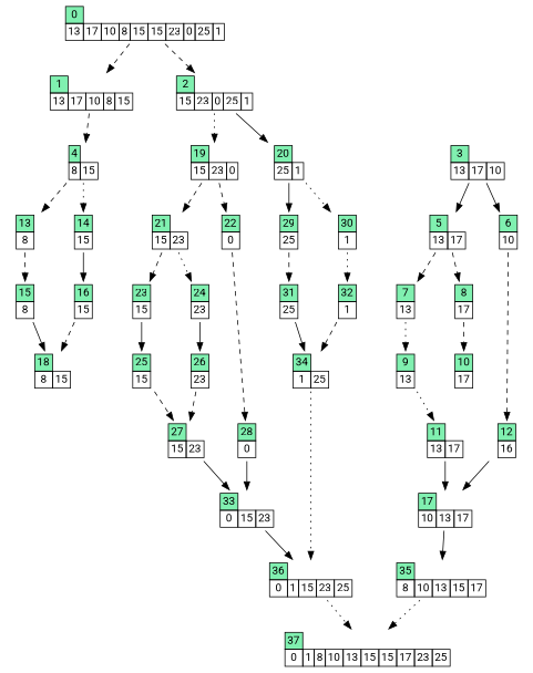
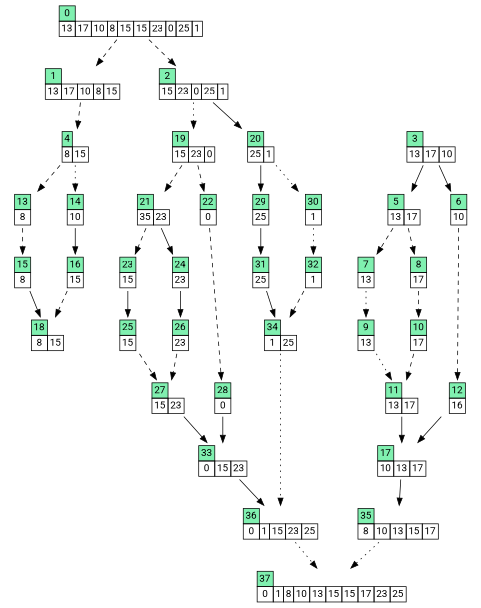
  digraph {
    fontname=Roboto
    node [fontname=Roboto shape=plaintext]
    edge [fontname=Roboto style=dashed]
    n1 [label=< <TABLE BORDER="0" CELLBORDER="1" CELLSPACING="0"> <TR><TD bgcolor="#80f0b0">0</TD></TR><TR><TD>13</TD> <TD>17</TD> <TD>10</TD> <TD>8</TD> <TD>15</TD> <TD>15</TD> <TD>23</TD> <TD>0</TD> <TD>25</TD> <TD>1</TD> </TR> </TABLE>>]
    n2 [label=< <TABLE BORDER="0" CELLBORDER="1" CELLSPACING="0"> <TR><TD bgcolor="#80f0b0">1</TD></TR><TR><TD>13</TD> <TD>17</TD> <TD>10</TD> <TD>8</TD> <TD>15</TD> </TR> </TABLE>>]
    n3 [label=< <TABLE BORDER="0" CELLBORDER="1" CELLSPACING="0"> <TR><TD bgcolor="#80f0b0">2</TD></TR><TR><TD>15</TD> <TD>23</TD> <TD>0</TD> <TD>25</TD> <TD>1</TD> </TR> </TABLE>>]
    n4 [label=< <TABLE BORDER="0" CELLBORDER="1" CELLSPACING="0"> <TR><TD bgcolor="#80f0b0">4</TD></TR><TR><TD>8</TD> <TD>15</TD> </TR> </TABLE>>]
    n5 [label=< <TABLE BORDER="0" CELLBORDER="1" CELLSPACING="0"> <TR><TD bgcolor="#80f0b0">19</TD></TR><TR><TD>15</TD> <TD>23</TD> <TD>0</TD> </TR> </TABLE>>]
    n6 [label=< <TABLE BORDER="0" CELLBORDER="1" CELLSPACING="0"> <TR><TD bgcolor="#80f0b0">20</TD></TR><TR><TD>25</TD> <TD>1</TD> </TR> </TABLE>>]
    n7 [label=< <TABLE BORDER="0" CELLBORDER="1" CELLSPACING="0"> <TR><TD bgcolor="#80f0b0">3</TD></TR><TR><TD>13</TD> <TD>17</TD> <TD>10</TD> </TR> </TABLE>>]
    n8 [label=< <TABLE BORDER="0" CELLBORDER="1" CELLSPACING="0"> <TR><TD bgcolor="#80f0b0">5</TD></TR><TR><TD>13</TD> <TD>17</TD> </TR> </TABLE>>]
    n9 [label=< <TABLE BORDER="0" CELLBORDER="1" CELLSPACING="0"> <TR><TD bgcolor="#80f0b0">6</TD></TR><TR><TD>10</TD> </TR> </TABLE>>]
    n10 [label=< <TABLE BORDER="0" CELLBORDER="1" CELLSPACING="0"> <TR><TD bgcolor="#80f0b0">13</TD></TR><TR><TD>8</TD> </TR> </TABLE>>]
-   n11 [label=< <TABLE BORDER="0" CELLBORDER="1" CELLSPACING="0"> <TR><TD bgcolor="#80f0b0">14</TD></TR><TR><TD>15</TD> </TR> </TABLE>>]
-   n12 [label=< <TABLE BORDER="0" CELLBORDER="1" CELLSPACING="0"> <TR><TD bgcolor="#80f0b0">21</TD></TR><TR><TD>15</TD> <TD>23</TD> </TR> </TABLE>>]
+   n11 [label=< <TABLE BORDER="0" CELLBORDER="1" CELLSPACING="0"> <TR><TD bgcolor="#80f0b0">14</TD></TR><TR><TD>10</TD> </TR> </TABLE>>]
+   n12 [label=< <TABLE BORDER="0" CELLBORDER="1" CELLSPACING="0"> <TR><TD bgcolor="#80f0b0">21</TD></TR><TR><TD>35</TD> <TD>23</TD> </TR> </TABLE>>]
    n13 [label=< <TABLE BORDER="0" CELLBORDER="1" CELLSPACING="0"> <TR><TD bgcolor="#80f0b0">22</TD></TR><TR><TD>0</TD> </TR> </TABLE>>]
    n14 [label=< <TABLE BORDER="0" CELLBORDER="1" CELLSPACING="0"> <TR><TD bgcolor="#80f0b0">29</TD></TR><TR><TD>25</TD> </TR> </TABLE>>]
    n15 [label=< <TABLE BORDER="0" CELLBORDER="1" CELLSPACING="0"> <TR><TD bgcolor="#80f0b0">30</TD></TR><TR><TD>1</TD> </TR> </TABLE>>]
    n16 [label=< <TABLE BORDER="0" CELLBORDER="1" CELLSPACING="0"> <TR><TD bgcolor="#80f0b0">7</TD></TR><TR><TD>13</TD> </TR> </TABLE>>]
    n17 [label=< <TABLE BORDER="0" CELLBORDER="1" CELLSPACING="0"> <TR><TD bgcolor="#80f0b0">8</TD></TR><TR><TD>17</TD> </TR> </TABLE>>]
    n18 [label=< <TABLE BORDER="0" CELLBORDER="1" CELLSPACING="0"> <TR><TD bgcolor="#80f0b0">12</TD></TR><TR><TD>16</TD> </TR> </TABLE>>]
    n19 [label=< <TABLE BORDER="0" CELLBORDER="1" CELLSPACING="0"> <TR><TD bgcolor="#80f0b0">15</TD></TR><TR><TD>8</TD> </TR> </TABLE>>]
    n20 [label=< <TABLE BORDER="0" CELLBORDER="1" CELLSPACING="0"> <TR><TD bgcolor="#80f0b0">16</TD></TR><TR><TD>15</TD> </TR> </TABLE>>]
    n21 [label=< <TABLE BORDER="0" CELLBORDER="1" CELLSPACING="0"> <TR><TD bgcolor="#80f0b0">9</TD></TR><TR><TD>13</TD> </TR> </TABLE>>]
    n22 [label=< <TABLE BORDER="0" CELLBORDER="1" CELLSPACING="0"> <TR><TD bgcolor="#80f0b0">10</TD></TR><TR><TD>17</TD> </TR> </TABLE>>]
    n23 [label=< <TABLE BORDER="0" CELLBORDER="1" CELLSPACING="0"> <TR><TD bgcolor="#80f0b0">17</TD></TR><TR><TD>10</TD> <TD>13</TD> <TD>17</TD> </TR> </TABLE>>]
    n24 [label=< <TABLE BORDER="0" CELLBORDER="1" CELLSPACING="0"> <TR><TD bgcolor="#80f0b0">11</TD></TR><TR><TD>13</TD> <TD>17</TD> </TR> </TABLE>>]
    n25 [label=< <TABLE BORDER="0" CELLBORDER="1" CELLSPACING="0"> <TR><TD bgcolor="#80f0b0">35</TD></TR><TR><TD>8</TD> <TD>10</TD> <TD>13</TD> <TD>15</TD> <TD>17</TD> </TR> </TABLE>>]
    n26 [label=< <TABLE BORDER="0" CELLBORDER="1" CELLSPACING="0"> <TR><TD bgcolor="#80f0b0">37</TD></TR><TR><TD>0</TD> <TD>1</TD> <TD>8</TD> <TD>10</TD> <TD>13</TD> <TD>15</TD> <TD>15</TD> <TD>17</TD> <TD>23</TD> <TD>25</TD> </TR> </TABLE>>]
    n27 [label=< <TABLE BORDER="0" CELLBORDER="1" CELLSPACING="0"> <TR><TD bgcolor="#80f0b0">18</TD></TR><TR><TD>8</TD> <TD>15</TD> </TR> </TABLE>>]
    n28 [label=< <TABLE BORDER="0" CELLBORDER="1" CELLSPACING="0"> <TR><TD bgcolor="#80f0b0">23</TD></TR><TR><TD>15</TD> </TR> </TABLE>>]
    n29 [label=< <TABLE BORDER="0" CELLBORDER="1" CELLSPACING="0"> <TR><TD bgcolor="#80f0b0">24</TD></TR><TR><TD>23</TD> </TR> </TABLE>>]
    n30 [label=< <TABLE BORDER="0" CELLBORDER="1" CELLSPACING="0"> <TR><TD bgcolor="#80f0b0">28</TD></TR><TR><TD>0</TD> </TR> </TABLE>>]
    n31 [label=< <TABLE BORDER="0" CELLBORDER="1" CELLSPACING="0"> <TR><TD bgcolor="#80f0b0">31</TD></TR><TR><TD>25</TD> </TR> </TABLE>>]
    n32 [label=< <TABLE BORDER="0" CELLBORDER="1" CELLSPACING="0"> <TR><TD bgcolor="#80f0b0">32</TD></TR><TR><TD>1</TD> </TR> </TABLE>>]
    n33 [label=< <TABLE BORDER="0" CELLBORDER="1" CELLSPACING="0"> <TR><TD bgcolor="#80f0b0">25</TD></TR><TR><TD>15</TD> </TR> </TABLE>>]
    n34 [label=< <TABLE BORDER="0" CELLBORDER="1" CELLSPACING="0"> <TR><TD bgcolor="#80f0b0">26</TD></TR><TR><TD>23</TD> </TR> </TABLE>>]
    n35 [label=< <TABLE BORDER="0" CELLBORDER="1" CELLSPACING="0"> <TR><TD bgcolor="#80f0b0">33</TD></TR><TR><TD>0</TD> <TD>15</TD> <TD>23</TD> </TR> </TABLE>>]
    n36 [label=< <TABLE BORDER="0" CELLBORDER="1" CELLSPACING="0"> <TR><TD bgcolor="#80f0b0">27</TD></TR><TR><TD>15</TD> <TD>23</TD> </TR> </TABLE>>]
    n37 [label=< <TABLE BORDER="0" CELLBORDER="1" CELLSPACING="0"> <TR><TD bgcolor="#80f0b0">36</TD></TR><TR><TD>0</TD> <TD>1</TD> <TD>15</TD> <TD>23</TD> <TD>25</TD> </TR> </TABLE>>]
    n38 [label=< <TABLE BORDER="0" CELLBORDER="1" CELLSPACING="0"> <TR><TD bgcolor="#80f0b0">34</TD></TR><TR><TD>1</TD> <TD>25</TD> </TR> </TABLE>>]
    n1 -> n2
    n1 -> n3
    n2 -> n4
    n3 -> n5 [style=dotted]
    n3 -> n6 [style=solid]
    n4 -> n10
    n4 -> n11 [style=dotted]
    n5 -> n12
    n5 -> n13
    n6 -> n14 [style=solid]
    n6 -> n15 [style=dotted]
    n7 -> n8 [style=solid]
    n7 -> n9 [style=solid]
    n8 -> n16
    n8 -> n17
    n9 -> n18
    n10 -> n19
    n11 -> n20 [style=solid]
    n12 -> n28
-   n12 -> n29 [style=dotted]
+   n12 -> n29 [style=solid]
    n13 -> n30
-   n14 -> n31
+   n14 -> n31 [style=solid]
    n15 -> n32 [style=dotted]
    n16 -> n21 [style=dotted]
    n17 -> n22
    n18 -> n23 [style=solid]
    n19 -> n27 [style=solid]
    n20 -> n27
    n21 -> n24 [style=dotted]
+   n22 -> n24
    n23 -> n25 [style=solid]
    n24 -> n23 [style=solid]
    n25 -> n26 [style=dotted]
    n28 -> n33 [style=solid]
    n29 -> n34 [style=solid]
    n30 -> n35 [style=solid]
    n31 -> n38 [style=solid]
    n32 -> n38
    n33 -> n36
    n34 -> n36
    n35 -> n37 [style=solid]
    n36 -> n35 [style=solid]
    n37 -> n26 [style=dotted]
    n38 -> n37 [style=dotted]
  }
